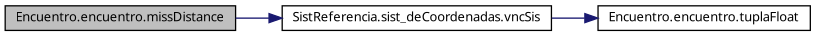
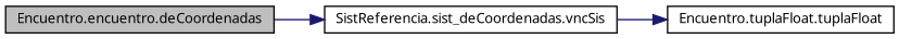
  digraph {
    fontname="Noto Sans"
    rankdir=LR
    node [color=black fillcolor=white fontname="Noto Sans" fontsize=10 shape=record style=filled]
    edge [color=midnightblue fontname="Noto Sans" fontsize=10 labelfontname=Helvetica labelfontsize=10 style=solid]
-   n1 [fillcolor=grey75 fontcolor=black height=0.2 label="Encuentro.encuentro.missDistance" width=0.4]
+   n1 [fillcolor=grey75 fontcolor=black height=0.2 label="Encuentro.encuentro.deCoordenadas" width=0.4]
    n2 [height=0.2 label="SistReferencia.sist_deCoordenadas.vncSis" width=0.4]
-   n3 [height=0.2 label="Encuentro.encuentro.tuplaFloat" width=0.4]
+   n3 [height=0.2 label="Encuentro.tuplaFloat.tuplaFloat" width=0.4]
    n1 -> n2
    n2 -> n3
  }
